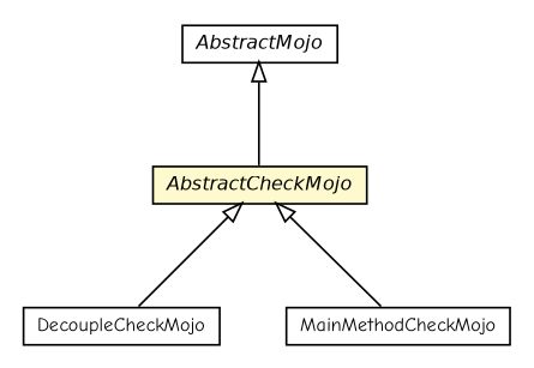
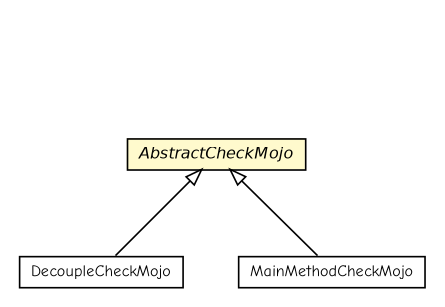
  digraph {
    fontname="Comic Neue"
    nodesep=0.25
    ranksep=0.5
    node [fontcolor=black fontname="Comic Neue" fontsize=10.0 shape=plaintext]
    edge [arrowtail=empty dir=back fontname="Comic Neue" fontsize=10 headport=p labelfontname=Helvetica labelfontsize=10 tailport=p]
    n1 [label=<<table title="org.universAAL.support.directives.api.AbstractCheckMojo" border="0" cellborder="1" cellspacing="0" cellpadding="2" port="p" bgcolor="lemonChiffon" href="./AbstractCheckMojo.html"> 		<tr><td><table border="0" cellspacing="0" cellpadding="1"> <tr><td align="center" balign="center"><font face="Helvetica-Oblique"> AbstractCheckMojo </font></td></tr> 		</table></td></tr> 		</table>>]
    n2 [label=<<table title="org.universAAL.support.directives.mojos.DecoupleCheckMojo" border="0" cellborder="1" cellspacing="0" cellpadding="2" port="p" href="../mojos/DecoupleCheckMojo.html"> 		<tr><td><table border="0" cellspacing="0" cellpadding="1"> <tr><td align="center" balign="center"> DecoupleCheckMojo </td></tr> 		</table></td></tr> 		</table>>]
    n3 [label=<<table title="org.universAAL.support.directives.mojos.MainMethodCheckMojo" border="0" cellborder="1" cellspacing="0" cellpadding="2" port="p" href="../mojos/MainMethodCheckMojo.html"> 		<tr><td><table border="0" cellspacing="0" cellpadding="1"> <tr><td align="center" balign="center"> MainMethodCheckMojo </td></tr> 		</table></td></tr> 		</table>>]
-   n4 [label=<<table title="org.apache.maven.plugin.AbstractMojo" border="0" cellborder="1" cellspacing="0" cellpadding="2" port="p" href="http://java.sun.com/j2se/1.4.2/docs/api/org/apache/maven/plugin/AbstractMojo.html"> 		<tr><td><table border="0" cellspacing="0" cellpadding="1"> <tr><td align="center" balign="center"><font face="Helvetica-Oblique"> AbstractMojo </font></td></tr> 		</table></td></tr> 		</table>>]
    n1 -> n2
    n1 -> n3
-   n4 -> n1
  }
